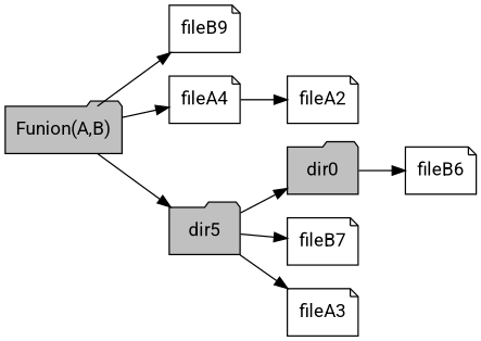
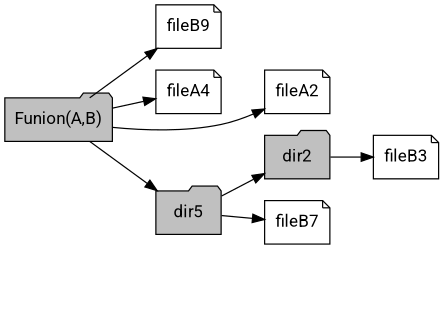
  digraph {
    fontname=Roboto
    rankdir=LR
    node [fontname=Roboto shape=note]
    edge [fontname=Roboto]
    n1 [fillcolor=gray label="Funion(A,B)" shape=folder style=filled]
    n2 [label=fileB9]
    n3 [label=fileA4]
    n4 [label=fileA2]
    n5 [fillcolor=gray label=dir5 shape=folder style=filled]
-   n6 [fillcolor=gray label=dir0 shape=folder style=filled]
+   n6 [fillcolor=gray label=dir2 shape=folder style=filled]
    n7 [label=fileB7]
-   n8 [label=fileA3]
-   n9 [label=fileB6]
+   n9 [label=fileB3]
    n1 -> n2
    n1 -> n3
-   n3 -> n4
+   n1 -> n4
    n1 -> n5
    n5 -> n6
    n5 -> n7
-   n5 -> n8
    n6 -> n9
  }
